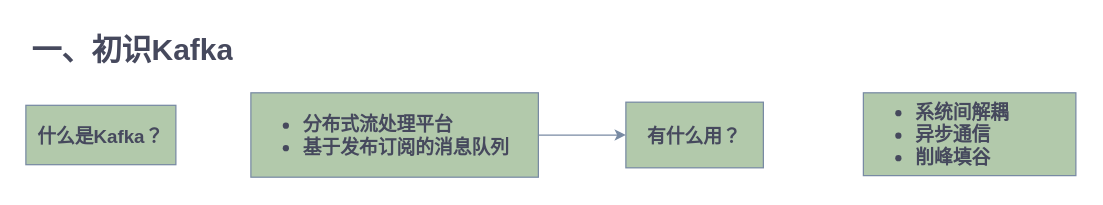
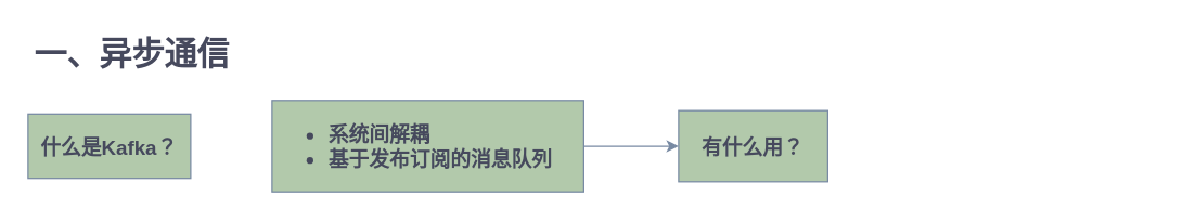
  <mxCell id="0" />
  <mxCell id="1" parent="0" />
- <mxCell id="2" value="&lt;h1&gt;一、初识Kafka&lt;/h1&gt;&lt;div&gt;&lt;br&gt;&lt;/div&gt;" style="text;html=1;strokeColor=none;fillColor=none;spacing=5;spacingTop=-20;whiteSpace=wrap;overflow=hidden;rounded=0;fontColor=#46495D;" vertex="1" parent="1"><mxGeometry x="20" y="20" width="280" height="50" as="geometry" /></mxCell>
+ <mxCell id="2" value="&lt;h1&gt;一、异步通信&lt;/h1&gt;&lt;div&gt;&lt;br&gt;&lt;/div&gt;" style="text;html=1;strokeColor=none;fillColor=none;spacing=5;spacingTop=-20;whiteSpace=wrap;overflow=hidden;rounded=0;fontColor=#46495D;" vertex="1" parent="1"><mxGeometry x="20" y="20" width="280" height="50" as="geometry" /></mxCell>
  <mxCell id="3" value="什么是Kafka？" style="text;html=1;strokeColor=#788AA3;fillColor=#B2C9AB;align=center;verticalAlign=middle;whiteSpace=wrap;rounded=0;fontStyle=1;fontSize=15;fontColor=#46495D;" vertex="1" parent="1"><mxGeometry x="20" y="83.75" width="120" height="47.5" as="geometry" /></mxCell>
  <mxCell id="4" value="" style="edgeStyle=orthogonalEdgeStyle;rounded=0;orthogonalLoop=1;jettySize=auto;html=1;fontSize=15;fontColor=#46495D;strokeColor=#788AA3;" edge="1" parent="1" source="5" target="6"><mxGeometry relative="1" as="geometry" /></mxCell>
- <mxCell id="5" value="&lt;ul&gt;&lt;li&gt;分布式流处理平台&lt;/li&gt;&lt;li&gt;&lt;span style=&quot;background-color: initial;&quot;&gt;基于发布订阅的消息队列&lt;/span&gt;&lt;/li&gt;&lt;/ul&gt;" style="text;html=1;strokeColor=#788AA3;fillColor=#B2C9AB;align=left;verticalAlign=middle;whiteSpace=wrap;rounded=0;fontSize=15;fontStyle=1;fontColor=#46495D;shadow=0;glass=0;" vertex="1" parent="1"><mxGeometry x="200" y="73.75" width="230" height="67.5" as="geometry" /></mxCell>
+ <mxCell id="5" value="&lt;ul&gt;&lt;li&gt;系统间解耦&lt;/li&gt;&lt;li&gt;&lt;span style=&quot;background-color: initial;&quot;&gt;基于发布订阅的消息队列&lt;/span&gt;&lt;/li&gt;&lt;/ul&gt;" style="text;html=1;strokeColor=#788AA3;fillColor=#B2C9AB;align=left;verticalAlign=middle;whiteSpace=wrap;rounded=0;fontSize=15;fontStyle=1;fontColor=#46495D;shadow=0;glass=0;" vertex="1" parent="1"><mxGeometry x="200" y="73.75" width="230" height="67.5" as="geometry" /></mxCell>
  <mxCell id="6" value="有什么用？" style="whiteSpace=wrap;html=1;fontSize=15;align=center;fillColor=#B2C9AB;strokeColor=#788AA3;rounded=0;fontStyle=1;fontColor=#46495D;" vertex="1" parent="1"><mxGeometry x="500" y="81.25" width="110" height="52.5" as="geometry" /></mxCell>
- <mxCell id="7" value="&lt;ul&gt;&lt;li&gt;系统间解耦&lt;/li&gt;&lt;li&gt;异步通信&lt;/li&gt;&lt;li&gt;削峰填谷&lt;/li&gt;&lt;/ul&gt;" style="whiteSpace=wrap;html=1;fontSize=15;fillColor=#B2C9AB;strokeColor=#788AA3;rounded=0;fontStyle=1;align=left;fontColor=#46495D;" vertex="1" parent="1"><mxGeometry x="690" y="73.75" width="170" height="66.25" as="geometry" /></mxCell>
